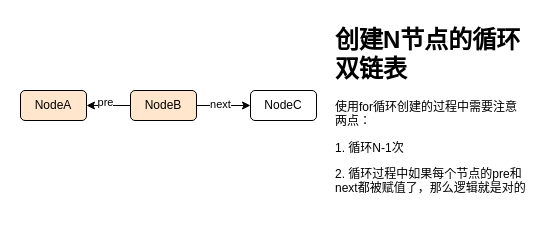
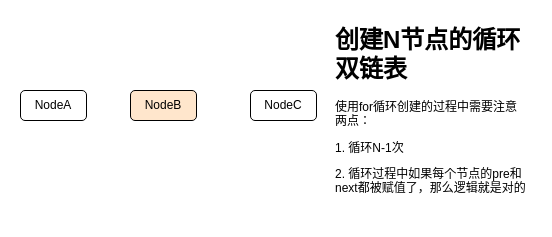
  <mxCell id="0" />
  <mxCell id="1" parent="0" />
- <mxCell id="2" style="edgeStyle=none;html=1;exitX=1;exitY=0.5;exitDx=0;exitDy=0;entryX=0;entryY=0.5;entryDx=0;entryDy=0;" edge="1" parent="1" source="6" target="8"><mxGeometry relative="1" as="geometry" /></mxCell>
- <mxCell id="3" value="next" style="edgeLabel;html=1;align=center;verticalAlign=middle;resizable=0;points=[];" vertex="1" connectable="0" parent="2"><mxGeometry x="-0.148" y="2" relative="1" as="geometry"><mxPoint as="offset" /></mxGeometry></mxCell>
- <mxCell id="4" style="edgeStyle=none;html=1;exitX=0;exitY=0.5;exitDx=0;exitDy=0;entryX=1;entryY=0.5;entryDx=0;entryDy=0;" edge="1" parent="1" source="6" target="7"><mxGeometry relative="1" as="geometry"><mxPoint x="90" y="105" as="targetPoint" /></mxGeometry></mxCell>
- <mxCell id="5" value="pre" style="edgeLabel;html=1;align=center;verticalAlign=middle;resizable=0;points=[];" vertex="1" connectable="0" parent="4"><mxGeometry x="0.182" y="-4" relative="1" as="geometry"><mxPoint as="offset" /></mxGeometry></mxCell>
  <mxCell id="6" value="NodeB" style="rounded=1;whiteSpace=wrap;html=1;fillColor=#ffe6cc;" vertex="1" parent="1"><mxGeometry x="130" y="90" width="66" height="30" as="geometry" /></mxCell>
- <mxCell id="7" value="NodeA" style="rounded=1;whiteSpace=wrap;html=1;fillColor=#ffe6cc;" vertex="1" parent="1"><mxGeometry x="20" y="90" width="66" height="30" as="geometry" /></mxCell>
+ <mxCell id="7" value="NodeA" style="rounded=1;whiteSpace=wrap;html=1;" vertex="1" parent="1"><mxGeometry x="20" y="90" width="66" height="30" as="geometry" /></mxCell>
  <mxCell id="8" value="NodeC" style="rounded=1;whiteSpace=wrap;html=1;" vertex="1" parent="1"><mxGeometry x="250" y="90" width="66" height="30" as="geometry" /></mxCell>
  <mxCell id="9" value="&lt;h1&gt;创建N节点的循环双链表&lt;/h1&gt;&lt;p&gt;使用for循环创建的过程中需要注意两点：&lt;/p&gt;&lt;p&gt;1. 循环N-1次&lt;/p&gt;&lt;p&gt;2. 循环过程中如果每个节点的pre和next都被赋值了，那么逻辑就是对的&lt;/p&gt;" style="text;html=1;strokeColor=none;fillColor=none;spacing=5;spacingTop=-20;whiteSpace=wrap;overflow=hidden;rounded=0;" vertex="1" parent="1"><mxGeometry x="330" y="20" width="200" height="195" as="geometry" /></mxCell>
